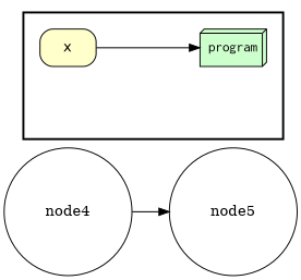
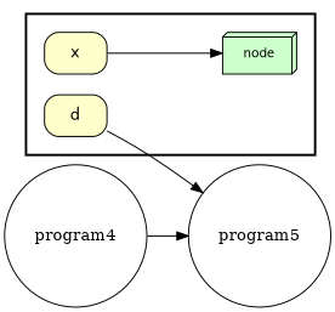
  digraph {
    rankdir=LR
    node [fillcolor="#FFFFCC" peripheries=1 shape=box style="rounded,filled"]
-   n1 [fillcolor="#CCFFCC" fontname=Courier label=program shape=box3d style=filled]
+   n1 [fillcolor="#CCFFCC" fontname=Courier label="node" shape=box3d style=filled]
+   n2 [fontname=Helvetica label=d]
    n3 [fontname=Helvetica label=x]
-   node5 [fillcolor="#FFFFFF" shape=circle width=0.2]
-   node4 [fillcolor="#FFFFFF" shape=circle width=0.2]
+   node5 [fillcolor="#FFFFFF" shape=circle width=0.2 label=program5]
+   node4 [fillcolor="#FFFFFF" shape=circle width=0.2 label=program4]
    subgraph cluster_1 {
      fontsize=18
      penwidth=2
      subgraph cluster_2 {
        color=white
        fontname=Courier
        fontsize=18
        penwidth=2
        n1
+       n2
        n3
      }
    }
+   n2 -> node5
    n3 -> n1
    node4 -> node5
  }
